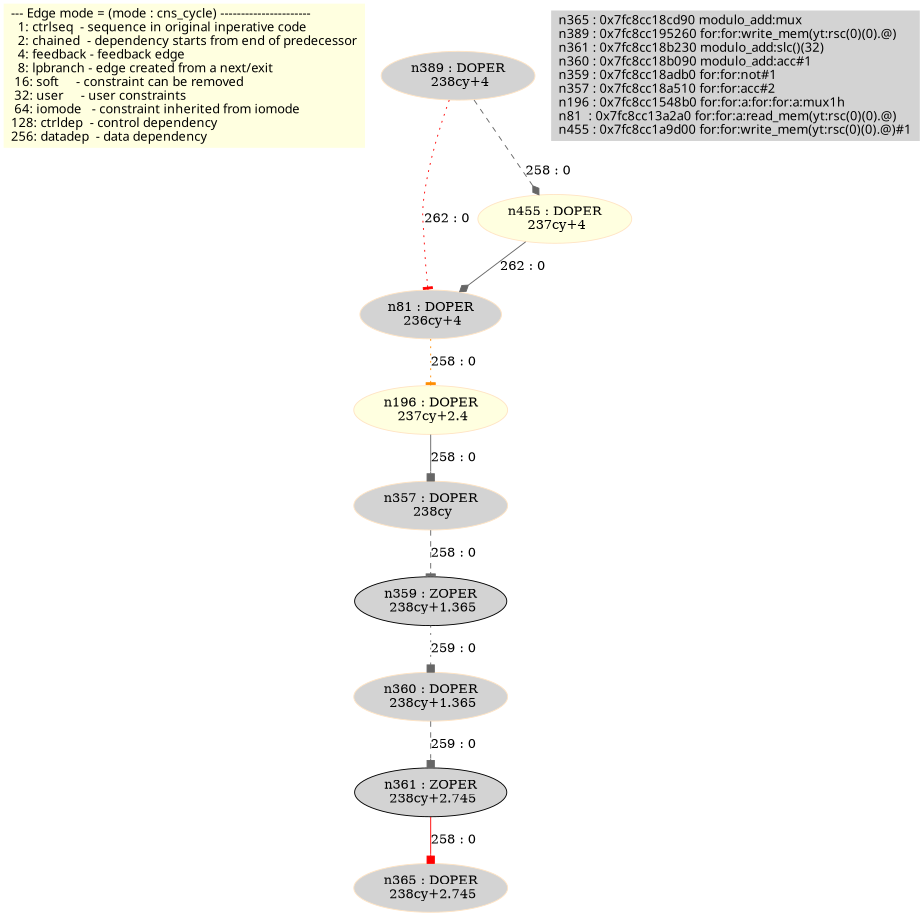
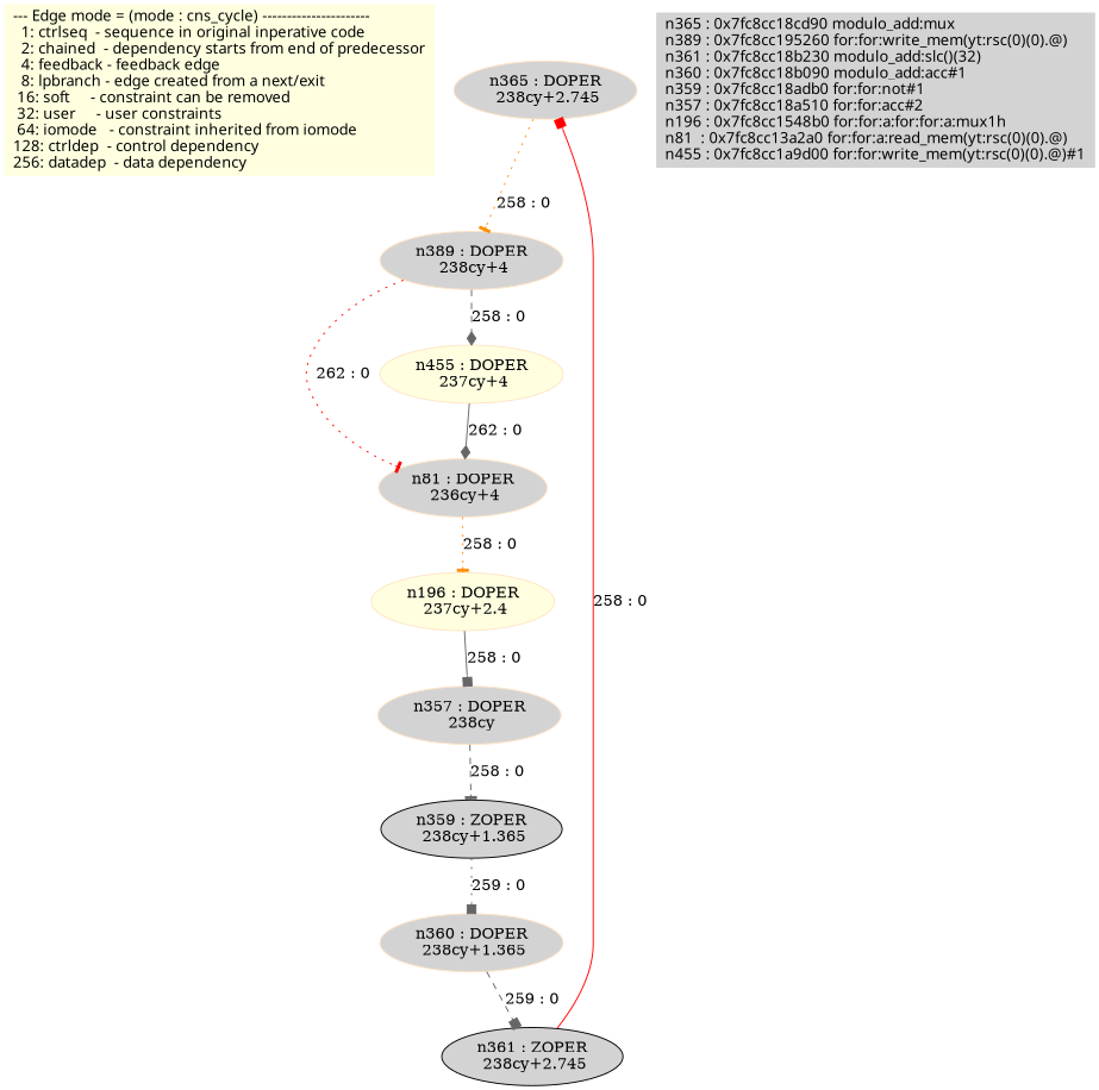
  digraph {
    node [fillcolor=lightgrey shape=ellipse style=filled color=bisque]
    edge [arrowhead=tee color=gray40 style=dotted]
    n1 [fillcolor=lightyellow fontname=Fixed label="--- Edge mode = (mode : cns_cycle) ----------------------\l  1: ctrlseq  - sequence in original inperative code     \l  2: chained  - dependency starts from end of predecessor\l  4: feedback - feedback edge                            \l  8: lpbranch - edge created from a next/exit            \l 16: soft     - constraint can be removed                \l 32: user     - user constraints                         \l 64: iomode   - constraint inherited from iomode         \l128: ctrldep  - control dependency                       \l256: datadep  - data dependency                          \l" labeljust=left shape=none color=""]
    n2 [label="n365 : DOPER\n 238cy+2.745\n"]
    n3 [label="n389 : DOPER\n 238cy+4\n"]
    n4 [label="n81 : DOPER\n 236cy+4\n"]
    n5 [fillcolor=lightyellow label="n455 : DOPER\n 237cy+4\n"]
    n6 [fillcolor=lightyellow label="n196 : DOPER\n 237cy+2.4\n"]
    n7 [label="n361 : ZOPER\n 238cy+2.745\n" color=""]
    n8 [label="n360 : DOPER\n 238cy+1.365\n"]
    n9 [label="n359 : ZOPER\n 238cy+1.365\n" color=""]
    n10 [label="n357 : DOPER\n 238cy\n"]
    n11 [fontname=Fixed label="n365 : 0x7fc8cc18cd90 modulo_add:mux\ln389 : 0x7fc8cc195260 for:for:write_mem(yt:rsc(0)(0).@)\ln361 : 0x7fc8cc18b230 modulo_add:slc()(32)\ln360 : 0x7fc8cc18b090 modulo_add:acc#1\ln359 : 0x7fc8cc18adb0 for:for:not#1\ln357 : 0x7fc8cc18a510 for:for:acc#2\ln196 : 0x7fc8cc1548b0 for:for:a:for:for:a:mux1h\ln81  : 0x7fc8cc13a2a0 for:for:a:read_mem(yt:rsc(0)(0).@)\ln455 : 0x7fc8cc1a9d00 for:for:write_mem(yt:rsc(0)(0).@)#1\l" labeljust=left shape=none color=""]
+   n2 -> n3 [color=darkorange label="258 : 0"]
    n3 -> n4 [color=red label="262 : 0"]
    n3 -> n5 [arrowhead=diamond label="258 : 0" style=dashed]
    n4 -> n6 [color=darkorange label="258 : 0"]
    n5 -> n4 [arrowhead=diamond label="262 : 0" style=solid]
    n6 -> n10 [arrowhead=box label="258 : 0" style=solid]
    n7 -> n2 [arrowhead=box color=red label="258 : 0" style=solid]
    n8 -> n7 [arrowhead=box label="259 : 0" style=dashed]
    n9 -> n8 [arrowhead=box label="259 : 0"]
    n10 -> n9 [label="258 : 0" style=dashed]
  }
